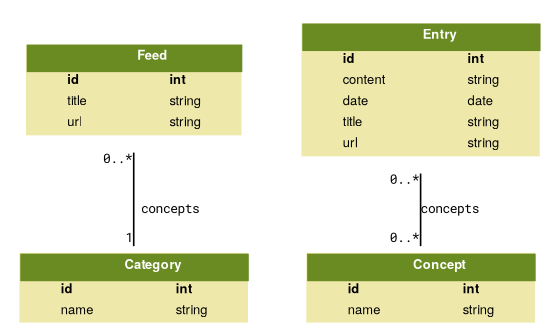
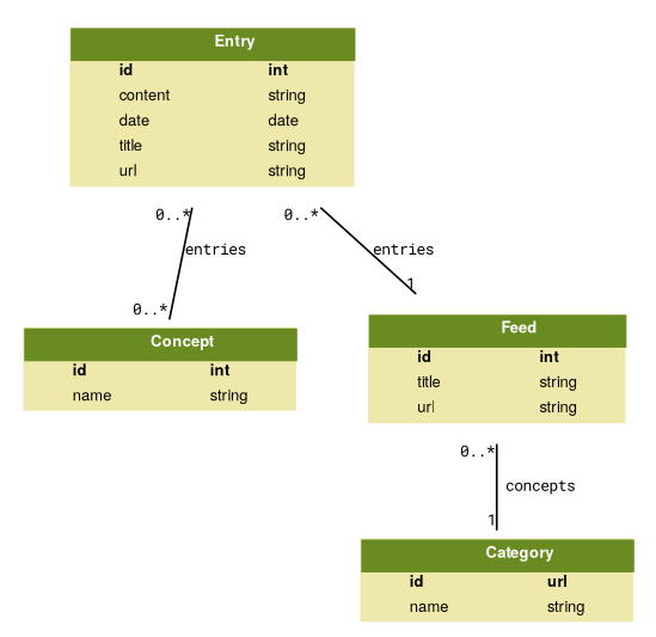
  digraph {
    fontname="Roboto Mono"
    fontsize=8
    splines=true
    node [fontname="Roboto Mono" fontsize=8 shape=plaintext]
    edge [arrowhead=none arrowtail=none dir=both fontname="Roboto Mono" fontsize=8 headlabel=1 taillabel="0..*"]
-   n1 [height=0.70833 label=<     <TABLE BGCOLOR="palegoldenrod" BORDER="0" CELLBORDER="0" CELLSPACING="0">     <TR><TD COLSPAN="2" CELLPADDING="4" ALIGN="CENTER" BGCOLOR="olivedrab4">     <FONT FACE="Helvetica Bold" COLOR="white">     Category     </FONT></TD></TR>        <TR><TD ALIGN="LEFT" BORDER="0">     <FONT FACE="Helvetica Bold">id</FONT>     </TD><TD ALIGN="LEFT">     <FONT FACE="Helvetica Bold">int</FONT>     </TD></TR>        <TR><TD ALIGN="LEFT" BORDER="0">     <FONT FACE="Helvetica ">name</FONT>     </TD><TD ALIGN="LEFT">     <FONT FACE="Helvetica ">string</FONT>     </TD></TR>        </TABLE>     > width=1.6667]
+   n1 [height=0.70833 label=<     <TABLE BGCOLOR="palegoldenrod" BORDER="0" CELLBORDER="0" CELLSPACING="0">     <TR><TD COLSPAN="2" CELLPADDING="4" ALIGN="CENTER" BGCOLOR="olivedrab4">     <FONT FACE="Helvetica Bold" COLOR="white">     Category     </FONT></TD></TR>        <TR><TD ALIGN="LEFT" BORDER="0">     <FONT FACE="Helvetica Bold">id</FONT>     </TD><TD ALIGN="LEFT">     <FONT FACE="Helvetica Bold">url</FONT>     </TD></TR>        <TR><TD ALIGN="LEFT" BORDER="0">     <FONT FACE="Helvetica ">name</FONT>     </TD><TD ALIGN="LEFT">     <FONT FACE="Helvetica ">string</FONT>     </TD></TR>        </TABLE>     > width=1.6667]
    n2 [height=0.70833 label=<     <TABLE BGCOLOR="palegoldenrod" BORDER="0" CELLBORDER="0" CELLSPACING="0">     <TR><TD COLSPAN="2" CELLPADDING="4" ALIGN="CENTER" BGCOLOR="olivedrab4">     <FONT FACE="Helvetica Bold" COLOR="white">     Concept     </FONT></TD></TR>        <TR><TD ALIGN="LEFT" BORDER="0">     <FONT FACE="Helvetica Bold">id</FONT>     </TD><TD ALIGN="LEFT">     <FONT FACE="Helvetica Bold">int</FONT>     </TD></TR>        <TR><TD ALIGN="LEFT" BORDER="0">     <FONT FACE="Helvetica ">name</FONT>     </TD><TD ALIGN="LEFT">     <FONT FACE="Helvetica ">string</FONT>     </TD></TR>        </TABLE>     > width=1.6667]
    n3 [height=1.0694 label=<     <TABLE BGCOLOR="palegoldenrod" BORDER="0" CELLBORDER="0" CELLSPACING="0">     <TR><TD COLSPAN="2" CELLPADDING="4" ALIGN="CENTER" BGCOLOR="olivedrab4">     <FONT FACE="Helvetica Bold" COLOR="white">     Feed     </FONT></TD></TR>        <TR><TD ALIGN="LEFT" BORDER="0">     <FONT FACE="Helvetica Bold">id</FONT>     </TD><TD ALIGN="LEFT">     <FONT FACE="Helvetica Bold">int</FONT>     </TD></TR>        <TR><TD ALIGN="LEFT" BORDER="0">     <FONT FACE="Helvetica ">title</FONT>     </TD><TD ALIGN="LEFT">     <FONT FACE="Helvetica ">string</FONT>     </TD></TR>        <TR><TD ALIGN="LEFT" BORDER="0">     <FONT FACE="Helvetica ">url</FONT>     </TD><TD ALIGN="LEFT">     <FONT FACE="Helvetica ">string</FONT>     </TD></TR>        </TABLE>     > width=2.1528]
    n4 [height=1.4306 label=<     <TABLE BGCOLOR="palegoldenrod" BORDER="0" CELLBORDER="0" CELLSPACING="0">     <TR><TD COLSPAN="2" CELLPADDING="4" ALIGN="CENTER" BGCOLOR="olivedrab4">     <FONT FACE="Helvetica Bold" COLOR="white">     Entry     </FONT></TD></TR>        <TR><TD ALIGN="LEFT" BORDER="0">     <FONT FACE="Helvetica Bold">id</FONT>     </TD><TD ALIGN="LEFT">     <FONT FACE="Helvetica Bold">int</FONT>     </TD></TR>        <TR><TD ALIGN="LEFT" BORDER="0">     <FONT FACE="Helvetica ">content</FONT>     </TD><TD ALIGN="LEFT">     <FONT FACE="Helvetica ">string</FONT>     </TD></TR>        <TR><TD ALIGN="LEFT" BORDER="0">     <FONT FACE="Helvetica ">date</FONT>     </TD><TD ALIGN="LEFT">     <FONT FACE="Helvetica ">date</FONT>     </TD></TR>        <TR><TD ALIGN="LEFT" BORDER="0">     <FONT FACE="Helvetica ">title</FONT>     </TD><TD ALIGN="LEFT">     <FONT FACE="Helvetica ">string</FONT>     </TD></TR>        <TR><TD ALIGN="LEFT" BORDER="0">     <FONT FACE="Helvetica ">url</FONT>     </TD><TD ALIGN="LEFT">     <FONT FACE="Helvetica ">string</FONT>     </TD></TR>        </TABLE>     > width=2.0833]
    n3 -> n1 [label=" concepts"]
-   n4 -> n2 [headlabel="0..*" label=concepts]
+   n4 -> n2 [headlabel="0..*" label=entries]
+   n4 -> n3 [label=entries]
  }
